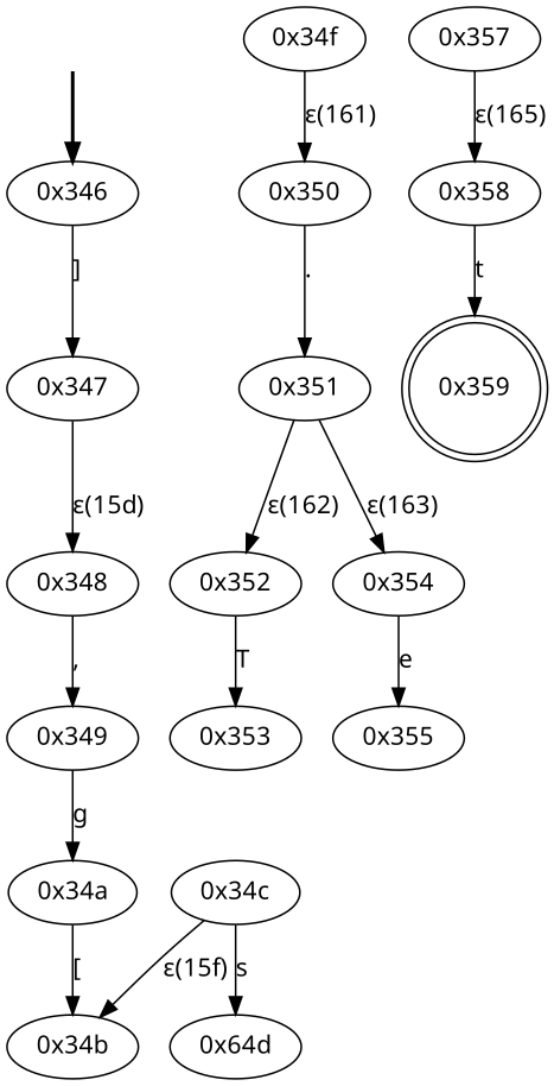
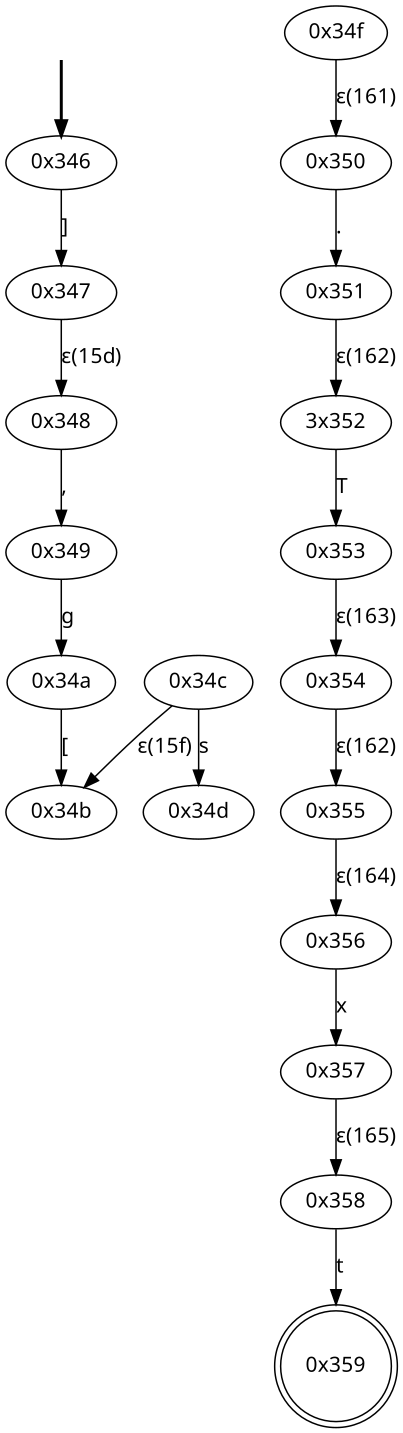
  digraph {
    fontname="Noto Sans"
    node [fontname="Noto Sans"]
    edge [fontname="Noto Sans"]
    fake [style=invisible]
    "0x346" [root=true]
    "0x347"
    "0x348"
    "0x349"
    "0x34a"
    "0x34b"
    "0x34c"
-   "0x34d" [label="0x64d"]
+   "0x34d"
    "0x34f"
    "0x350"
    "0x351"
-   "0x352"
+   "0x352" [label="3x352"]
    "0x353"
    "0x354"
    "0x355"
+   "0x356"
    "0x357"
    "0x358"
    "0x359" [shape=doublecircle]
    fake -> "0x346" [style=bold]
    "0x346" -> "0x347" [label="]"]
    "0x347" -> "0x348" [label="ε(15d)"]
    "0x348" -> "0x349" [label=","]
    "0x349" -> "0x34a" [label=g]
    "0x34a" -> "0x34b" [label="["]
    "0x34c" -> "0x34b" [label="ε(15f)"]
    "0x34c" -> "0x34d" [label=s]
    "0x34f" -> "0x350" [label="ε(161)"]
    "0x350" -> "0x351" [label="."]
    "0x351" -> "0x352" [label="ε(162)"]
    "0x352" -> "0x353" [label=T]
-   "0x351" -> "0x354" [label="ε(163)"]
-   "0x354" -> "0x355" [label=e]
+   "0x353" -> "0x354" [label="ε(163)"]
+   "0x354" -> "0x355" [label="ε(162)"]
+   "0x355" -> "0x356" [label="ε(164)"]
+   "0x356" -> "0x357" [label=x]
    "0x357" -> "0x358" [label="ε(165)"]
    "0x358" -> "0x359" [label=t]
  }
